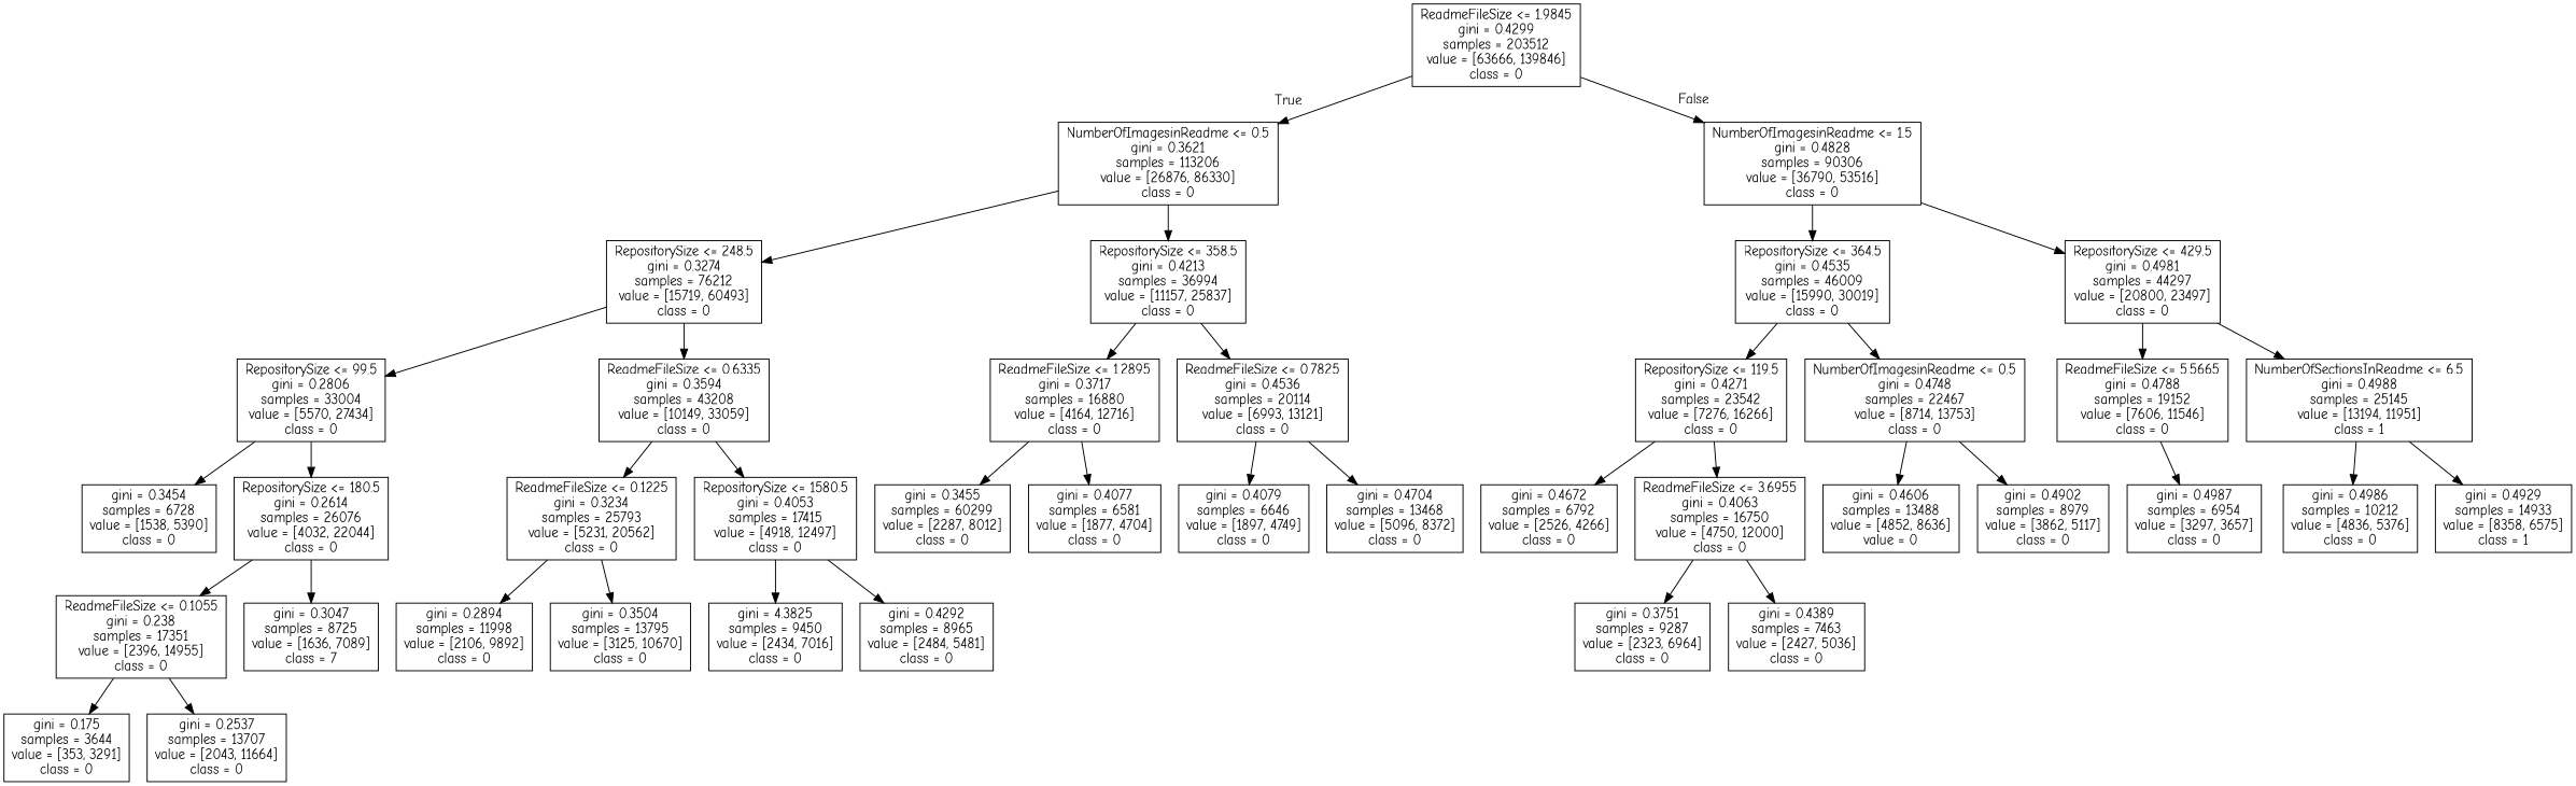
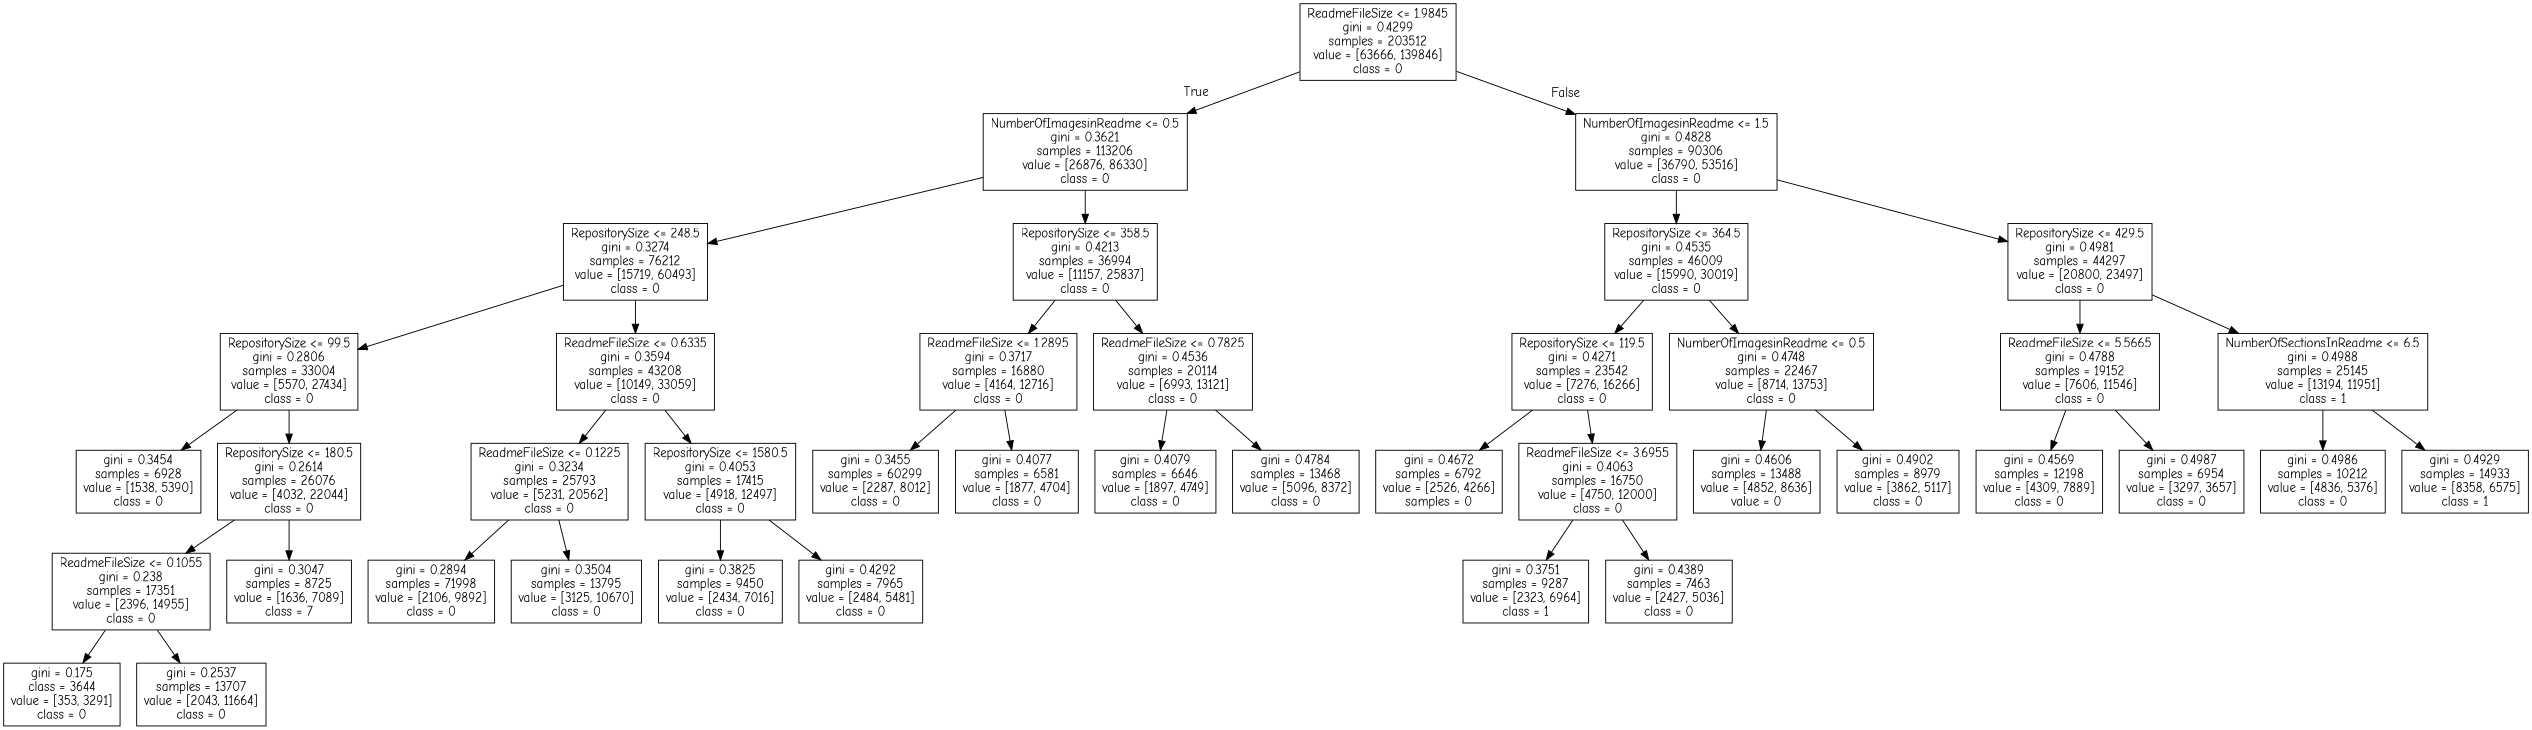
  digraph {
    fontname="Comic Neue"
    node [fontname="Comic Neue" shape=box]
    edge [fontname="Comic Neue"]
    n1 [label="ReadmeFileSize <= 1.9845\ngini = 0.4299\nsamples = 203512\nvalue = [63666, 139846]\nclass = 0"]
    n2 [label="NumberOfImagesinReadme <= 0.5\ngini = 0.3621\nsamples = 113206\nvalue = [26876, 86330]\nclass = 0"]
    n3 [label="NumberOfImagesinReadme <= 1.5\ngini = 0.4828\nsamples = 90306\nvalue = [36790, 53516]\nclass = 0"]
    n4 [label="RepositorySize <= 248.5\ngini = 0.3274\nsamples = 76212\nvalue = [15719, 60493]\nclass = 0"]
    n5 [label="RepositorySize <= 358.5\ngini = 0.4213\nsamples = 36994\nvalue = [11157, 25837]\nclass = 0"]
    n6 [label="RepositorySize <= 364.5\ngini = 0.4535\nsamples = 46009\nvalue = [15990, 30019]\nclass = 0"]
    n7 [label="RepositorySize <= 429.5\ngini = 0.4981\nsamples = 44297\nvalue = [20800, 23497]\nclass = 0"]
    n8 [label="RepositorySize <= 99.5\ngini = 0.2806\nsamples = 33004\nvalue = [5570, 27434]\nclass = 0"]
    n9 [label="ReadmeFileSize <= 0.6335\ngini = 0.3594\nsamples = 43208\nvalue = [10149, 33059]\nclass = 0"]
    n10 [label="ReadmeFileSize <= 1.2895\ngini = 0.3717\nsamples = 16880\nvalue = [4164, 12716]\nclass = 0"]
    n11 [label="ReadmeFileSize <= 0.7825\ngini = 0.4536\nsamples = 20114\nvalue = [6993, 13121]\nclass = 0"]
-   n12 [label="gini = 0.3454\nsamples = 6728\nvalue = [1538, 5390]\nclass = 0"]
+   n12 [label="gini = 0.3454\nsamples = 6928\nvalue = [1538, 5390]\nclass = 0"]
    n13 [label="RepositorySize <= 180.5\ngini = 0.2614\nsamples = 26076\nvalue = [4032, 22044]\nclass = 0"]
    n14 [label="ReadmeFileSize <= 0.1225\ngini = 0.3234\nsamples = 25793\nvalue = [5231, 20562]\nclass = 0"]
    n15 [label="RepositorySize <= 1580.5\ngini = 0.4053\nsamples = 17415\nvalue = [4918, 12497]\nclass = 0"]
    n16 [label="ReadmeFileSize <= 0.1055\ngini = 0.238\nsamples = 17351\nvalue = [2396, 14955]\nclass = 0"]
    n17 [label="gini = 0.3047\nsamples = 8725\nvalue = [1636, 7089]\nclass = 7"]
-   n18 [label="gini = 0.175\nsamples = 3644\nvalue = [353, 3291]\nclass = 0"]
+   n18 [label="gini = 0.175\nclass = 3644\nvalue = [353, 3291]\nclass = 0"]
    n19 [label="gini = 0.2537\nsamples = 13707\nvalue = [2043, 11664]\nclass = 0"]
-   n20 [label="gini = 0.2894\nsamples = 11998\nvalue = [2106, 9892]\nclass = 0"]
+   n20 [label="gini = 0.2894\nsamples = 71998\nvalue = [2106, 9892]\nclass = 0"]
    n21 [label="gini = 0.3504\nsamples = 13795\nvalue = [3125, 10670]\nclass = 0"]
-   n22 [label="gini = 4.3825\nsamples = 9450\nvalue = [2434, 7016]\nclass = 0"]
-   n23 [label="gini = 0.4292\nsamples = 8965\nvalue = [2484, 5481]\nclass = 0"]
+   n22 [label="gini = 0.3825\nsamples = 9450\nvalue = [2434, 7016]\nclass = 0"]
+   n23 [label="gini = 0.4292\nsamples = 7965\nvalue = [2484, 5481]\nclass = 0"]
    n24 [label="gini = 0.3455\nsamples = 60299\nvalue = [2287, 8012]\nclass = 0"]
    n25 [label="gini = 0.4077\nsamples = 6581\nvalue = [1877, 4704]\nclass = 0"]
    n26 [label="gini = 0.4079\nsamples = 6646\nvalue = [1897, 4749]\nclass = 0"]
-   n27 [label="gini = 0.4704\nsamples = 13468\nvalue = [5096, 8372]\nclass = 0"]
+   n27 [label="gini = 0.4784\nsamples = 13468\nvalue = [5096, 8372]\nclass = 0"]
    n28 [label="RepositorySize <= 119.5\ngini = 0.4271\nsamples = 23542\nvalue = [7276, 16266]\nclass = 0"]
    n29 [label="NumberOfImagesinReadme <= 0.5\ngini = 0.4748\nsamples = 22467\nvalue = [8714, 13753]\nclass = 0"]
    n30 [label="ReadmeFileSize <= 5.5665\ngini = 0.4788\nsamples = 19152\nvalue = [7606, 11546]\nclass = 0"]
    n31 [label="NumberOfSectionsInReadme <= 6.5\ngini = 0.4988\nsamples = 25145\nvalue = [13194, 11951]\nclass = 1"]
-   n32 [label="gini = 0.4672\nsamples = 6792\nvalue = [2526, 4266]\nclass = 0"]
+   n32 [label="gini = 0.4672\nsamples = 6792\nvalue = [2526, 4266]\nsamples = 0"]
    n33 [label="ReadmeFileSize <= 3.6955\ngini = 0.4063\nsamples = 16750\nvalue = [4750, 12000]\nclass = 0"]
    n34 [label="gini = 0.4606\nsamples = 13488\nvalue = [4852, 8636]\nvalue = 0"]
    n35 [label="gini = 0.4902\nsamples = 8979\nvalue = [3862, 5117]\nclass = 0"]
-   n36 [label="gini = 0.3751\nsamples = 9287\nvalue = [2323, 6964]\nclass = 0"]
+   n36 [label="gini = 0.3751\nsamples = 9287\nvalue = [2323, 6964]\nclass = 1"]
    n37 [label="gini = 0.4389\nsamples = 7463\nvalue = [2427, 5036]\nclass = 0"]
+   n38 [label="gini = 0.4569\nsamples = 12198\nvalue = [4309, 7889]\nclass = 0"]
    n39 [label="gini = 0.4987\nsamples = 6954\nvalue = [3297, 3657]\nclass = 0"]
    n40 [label="gini = 0.4986\nsamples = 10212\nvalue = [4836, 5376]\nclass = 0"]
    n41 [label="gini = 0.4929\nsamples = 14933\nvalue = [8358, 6575]\nclass = 1"]
    n1 -> n2 [headlabel=True labelangle=45 labeldistance=2.5]
    n1 -> n3 [headlabel=False labelangle=-45 labeldistance=2.5]
    n2 -> n4
    n2 -> n5
    n3 -> n6
    n3 -> n7
    n4 -> n8
    n4 -> n9
    n5 -> n10
    n5 -> n11
    n6 -> n28
    n6 -> n29
    n7 -> n30
    n7 -> n31
    n8 -> n12
    n8 -> n13
    n9 -> n14
    n9 -> n15
    n10 -> n24
    n10 -> n25
    n11 -> n26
    n11 -> n27
    n13 -> n16
    n13 -> n17
    n14 -> n20
    n14 -> n21
    n15 -> n22
    n15 -> n23
    n16 -> n18
    n16 -> n19
    n28 -> n32
    n28 -> n33
    n29 -> n34
    n29 -> n35
+   n30 -> n38
    n30 -> n39
    n31 -> n40
    n31 -> n41
    n33 -> n36
    n33 -> n37
  }
